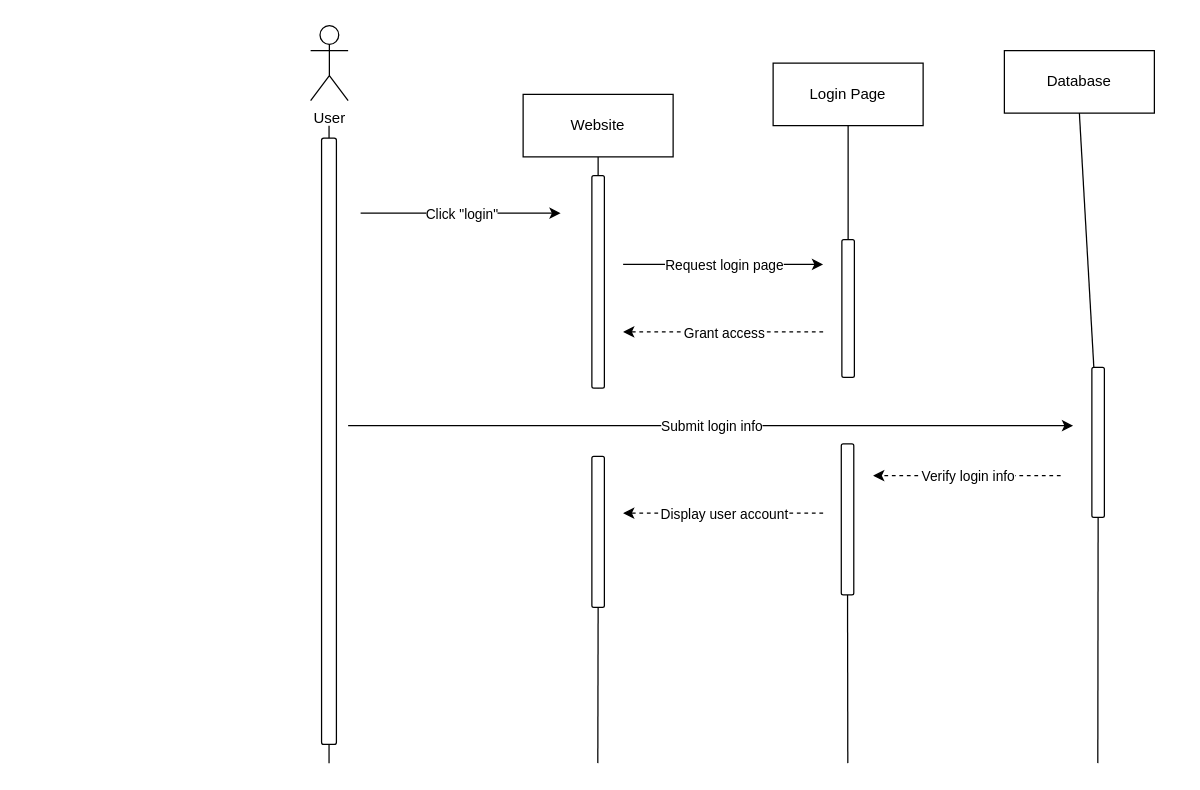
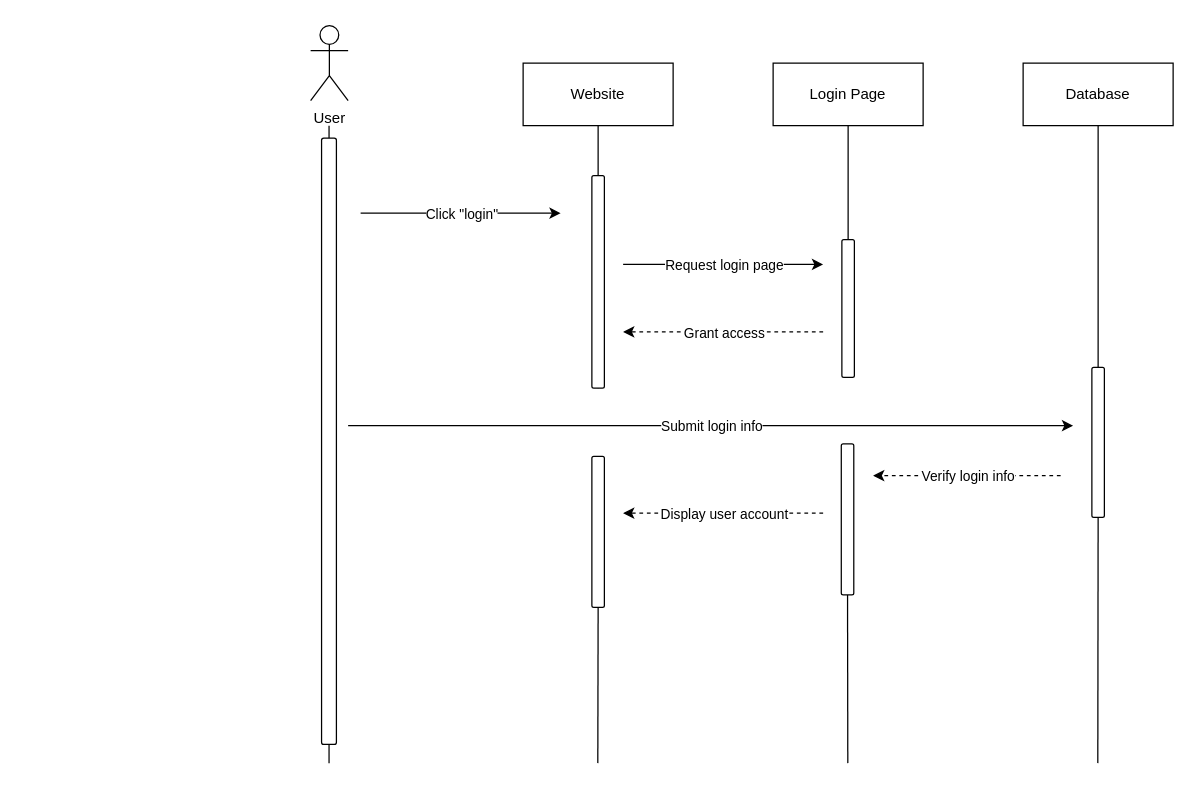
  <mxCell id="0" />
  <mxCell id="1" parent="0" />
  <mxCell id="2" style="edgeStyle=none;html=1;startArrow=none;startFill=0;endArrow=none;endFill=0;" edge="1" parent="1" source="11"><mxGeometry relative="1" as="geometry"><mxPoint x="262.74" y="610" as="targetPoint" /><mxPoint x="262.74" y="100" as="sourcePoint" /></mxGeometry></mxCell>
  <mxCell id="3" style="edgeStyle=none;html=1;exitX=1;exitY=0.5;exitDx=0;exitDy=0;endArrow=none;endFill=0;" edge="1" parent="1" source="32"><mxGeometry relative="1" as="geometry"><mxPoint x="477.75" y="610" as="targetPoint" /></mxGeometry></mxCell>
- <mxCell id="4" value="Website" style="whiteSpace=wrap;html=1;" vertex="1" parent="1"><mxGeometry x="418" y="75" width="120" height="50" as="geometry" /></mxCell>
+ <mxCell id="4" value="Website" style="whiteSpace=wrap;html=1;" vertex="1" parent="1"><mxGeometry x="418" y="50" width="120" height="50" as="geometry" /></mxCell>
  <mxCell id="5" style="edgeStyle=none;html=1;exitX=1;exitY=0.5;exitDx=0;exitDy=0;endArrow=none;endFill=0;" edge="1" parent="1" source="31"><mxGeometry relative="1" as="geometry"><mxPoint x="677.75" y="610" as="targetPoint" /></mxGeometry></mxCell>
  <mxCell id="6" value="Login Page" style="whiteSpace=wrap;html=1;" vertex="1" parent="1"><mxGeometry x="618" y="50" width="120" height="50" as="geometry" /></mxCell>
  <mxCell id="7" style="edgeStyle=none;html=1;exitX=1;exitY=0.5;exitDx=0;exitDy=0;endArrow=none;endFill=0;" edge="1" parent="1" source="20"><mxGeometry relative="1" as="geometry"><mxPoint x="877.75" y="610" as="targetPoint" /></mxGeometry></mxCell>
- <mxCell id="8" value="Database" style="whiteSpace=wrap;html=1;" vertex="1" parent="1"><mxGeometry x="803" y="40" width="120" height="50" as="geometry" /></mxCell>
+ <mxCell id="8" value="Database" style="whiteSpace=wrap;html=1;" vertex="1" parent="1"><mxGeometry x="818" y="50" width="120" height="50" as="geometry" /></mxCell>
  <mxCell id="9" value="User" style="shape=umlActor;verticalLabelPosition=bottom;verticalAlign=top;html=1;outlineConnect=0;" vertex="1" parent="1"><mxGeometry x="248" y="20" width="30" height="60" as="geometry" /></mxCell>
  <mxCell id="10" value="" style="edgeStyle=none;html=1;exitX=0.5;exitY=1;exitDx=0;exitDy=0;startArrow=none;startFill=0;endArrow=none;endFill=0;" edge="1" parent="1" target="11"><mxGeometry relative="1" as="geometry"><mxPoint x="262.74" y="610" as="targetPoint" /><mxPoint x="262.74" y="100" as="sourcePoint" /></mxGeometry></mxCell>
  <mxCell id="11" value="" style="rounded=1;whiteSpace=wrap;html=1;rotation=90;" vertex="1" parent="1"><mxGeometry x="20.19" y="346.56" width="485" height="11.88" as="geometry" /></mxCell>
  <mxCell id="12" value="" style="endArrow=classic;html=1;" edge="1" parent="1"><mxGeometry relative="1" as="geometry"><mxPoint x="288" y="170" as="sourcePoint" /><mxPoint x="448" y="170" as="targetPoint" /><Array as="points"><mxPoint x="428" y="170" /></Array></mxGeometry></mxCell>
  <mxCell id="13" value="Click &quot;login&quot;" style="edgeLabel;resizable=0;html=1;;align=center;verticalAlign=middle;" connectable="0" vertex="1" parent="12"><mxGeometry relative="1" as="geometry" /></mxCell>
  <mxCell id="14" value="" style="edgeStyle=none;html=1;exitX=0.5;exitY=1;exitDx=0;exitDy=0;endArrow=none;endFill=0;" edge="1" parent="1" source="4" target="16"><mxGeometry relative="1" as="geometry"><mxPoint x="477.75" y="610" as="targetPoint" /><mxPoint x="478" y="100" as="sourcePoint" /></mxGeometry></mxCell>
  <mxCell id="15" style="edgeStyle=none;html=1;exitX=1;exitY=0.5;exitDx=0;exitDy=0;" edge="1" parent="1" source="16"><mxGeometry relative="1" as="geometry"><mxPoint x="478" y="260" as="targetPoint" /></mxGeometry></mxCell>
  <mxCell id="16" value="" style="rounded=1;whiteSpace=wrap;html=1;rotation=90;" vertex="1" parent="1"><mxGeometry x="393" y="220" width="170" height="10" as="geometry" /></mxCell>
  <mxCell id="17" value="" style="edgeStyle=none;html=1;exitX=0.5;exitY=1;exitDx=0;exitDy=0;endArrow=none;endFill=0;" edge="1" parent="1" source="6" target="18"><mxGeometry relative="1" as="geometry"><mxPoint x="677.75" y="610" as="targetPoint" /><mxPoint x="678" y="100" as="sourcePoint" /></mxGeometry></mxCell>
  <mxCell id="18" value="" style="rounded=1;whiteSpace=wrap;html=1;rotation=90;" vertex="1" parent="1"><mxGeometry x="622.88" y="241.3" width="110.24" height="10" as="geometry" /></mxCell>
  <mxCell id="19" value="" style="edgeStyle=none;html=1;exitX=0.5;exitY=1;exitDx=0;exitDy=0;endArrow=none;endFill=0;" edge="1" parent="1" source="8" target="20"><mxGeometry relative="1" as="geometry"><mxPoint x="877.75" y="610" as="targetPoint" /><mxPoint x="878" y="100" as="sourcePoint" /></mxGeometry></mxCell>
  <mxCell id="20" value="" style="rounded=1;whiteSpace=wrap;html=1;rotation=90;" vertex="1" parent="1"><mxGeometry x="818" y="348.44" width="120" height="10" as="geometry" /></mxCell>
  <mxCell id="21" value="" style="endArrow=classic;html=1;" edge="1" parent="1"><mxGeometry relative="1" as="geometry"><mxPoint x="498" y="211" as="sourcePoint" /><mxPoint x="658" y="211" as="targetPoint" /></mxGeometry></mxCell>
  <mxCell id="22" value="Request login page" style="edgeLabel;resizable=0;html=1;;align=center;verticalAlign=middle;" connectable="0" vertex="1" parent="21"><mxGeometry relative="1" as="geometry" /></mxCell>
  <mxCell id="23" value="" style="endArrow=classic;html=1;dashed=1;" edge="1" parent="1"><mxGeometry relative="1" as="geometry"><mxPoint x="658" y="265" as="sourcePoint" /><mxPoint x="498" y="265" as="targetPoint" /></mxGeometry></mxCell>
  <mxCell id="24" value="Grant access" style="edgeLabel;resizable=0;html=1;;align=center;verticalAlign=middle;" connectable="0" vertex="1" parent="23"><mxGeometry relative="1" as="geometry" /></mxCell>
  <mxCell id="25" value="" style="endArrow=classic;html=1;" edge="1" parent="1"><mxGeometry relative="1" as="geometry"><mxPoint x="278" y="340" as="sourcePoint" /><mxPoint x="858" y="340" as="targetPoint" /></mxGeometry></mxCell>
  <mxCell id="26" value="Submit login info" style="edgeLabel;resizable=0;html=1;;align=center;verticalAlign=middle;" connectable="0" vertex="1" parent="25"><mxGeometry relative="1" as="geometry" /></mxCell>
  <mxCell id="27" value="" style="endArrow=classic;html=1;dashed=1;" edge="1" parent="1"><mxGeometry relative="1" as="geometry"><mxPoint x="848" y="380" as="sourcePoint" /><mxPoint x="698" y="380" as="targetPoint" /></mxGeometry></mxCell>
  <mxCell id="28" value="Verify login info" style="edgeLabel;resizable=0;html=1;;align=center;verticalAlign=middle;" connectable="0" vertex="1" parent="27"><mxGeometry relative="1" as="geometry" /></mxCell>
  <mxCell id="29" value="" style="endArrow=classic;html=1;dashed=1;" edge="1" parent="1"><mxGeometry relative="1" as="geometry"><mxPoint x="658" y="410" as="sourcePoint" /><mxPoint x="498" y="410" as="targetPoint" /></mxGeometry></mxCell>
  <mxCell id="30" value="Display user account" style="edgeLabel;resizable=0;html=1;;align=center;verticalAlign=middle;" connectable="0" vertex="1" parent="29"><mxGeometry relative="1" as="geometry" /></mxCell>
  <mxCell id="31" value="" style="rounded=1;whiteSpace=wrap;html=1;rotation=90;" vertex="1" parent="1"><mxGeometry x="617.06" y="410" width="120.94" height="10" as="geometry" /></mxCell>
  <mxCell id="32" value="" style="rounded=1;whiteSpace=wrap;html=1;rotation=90;" vertex="1" parent="1"><mxGeometry x="417.53" y="420" width="120.94" height="10" as="geometry" /></mxCell>
